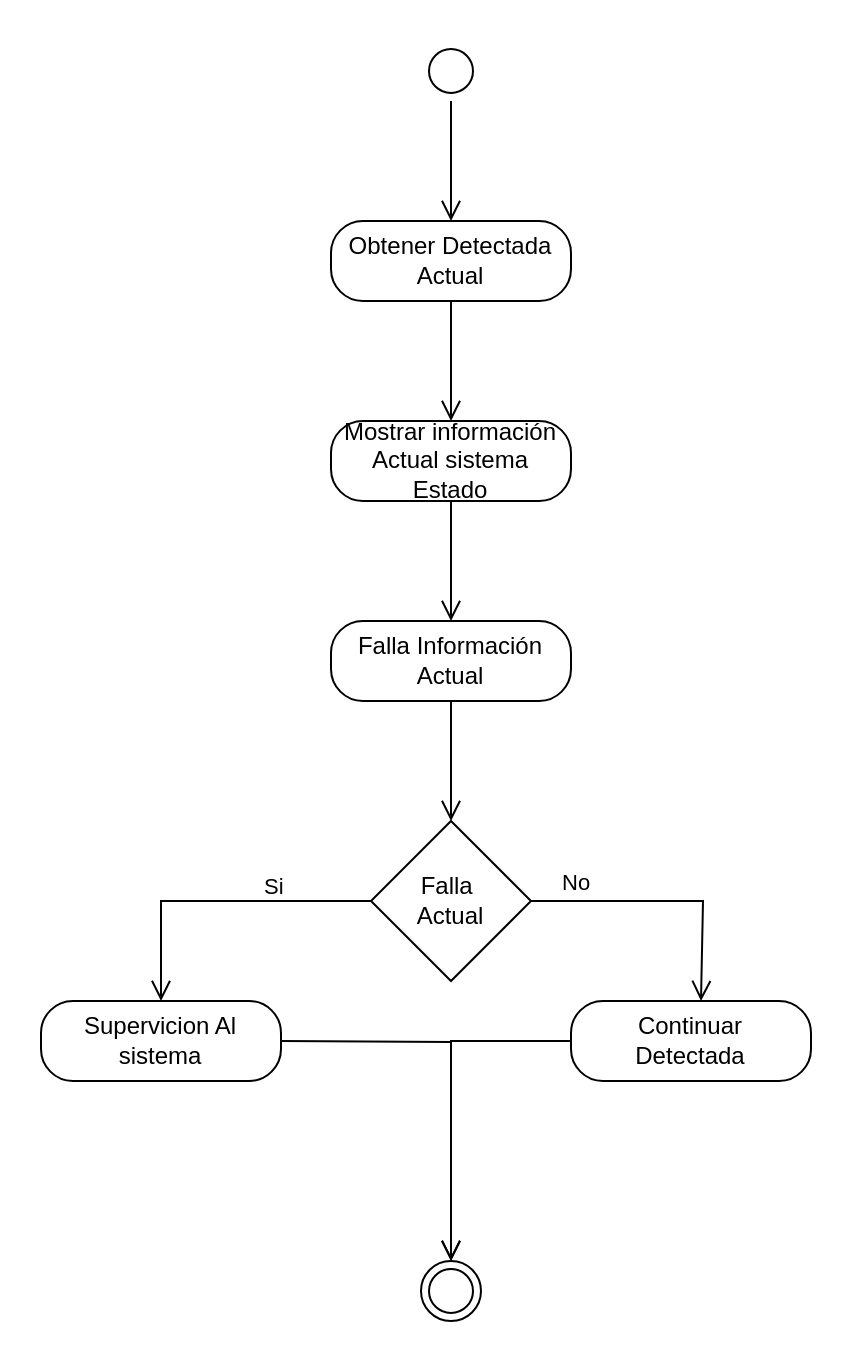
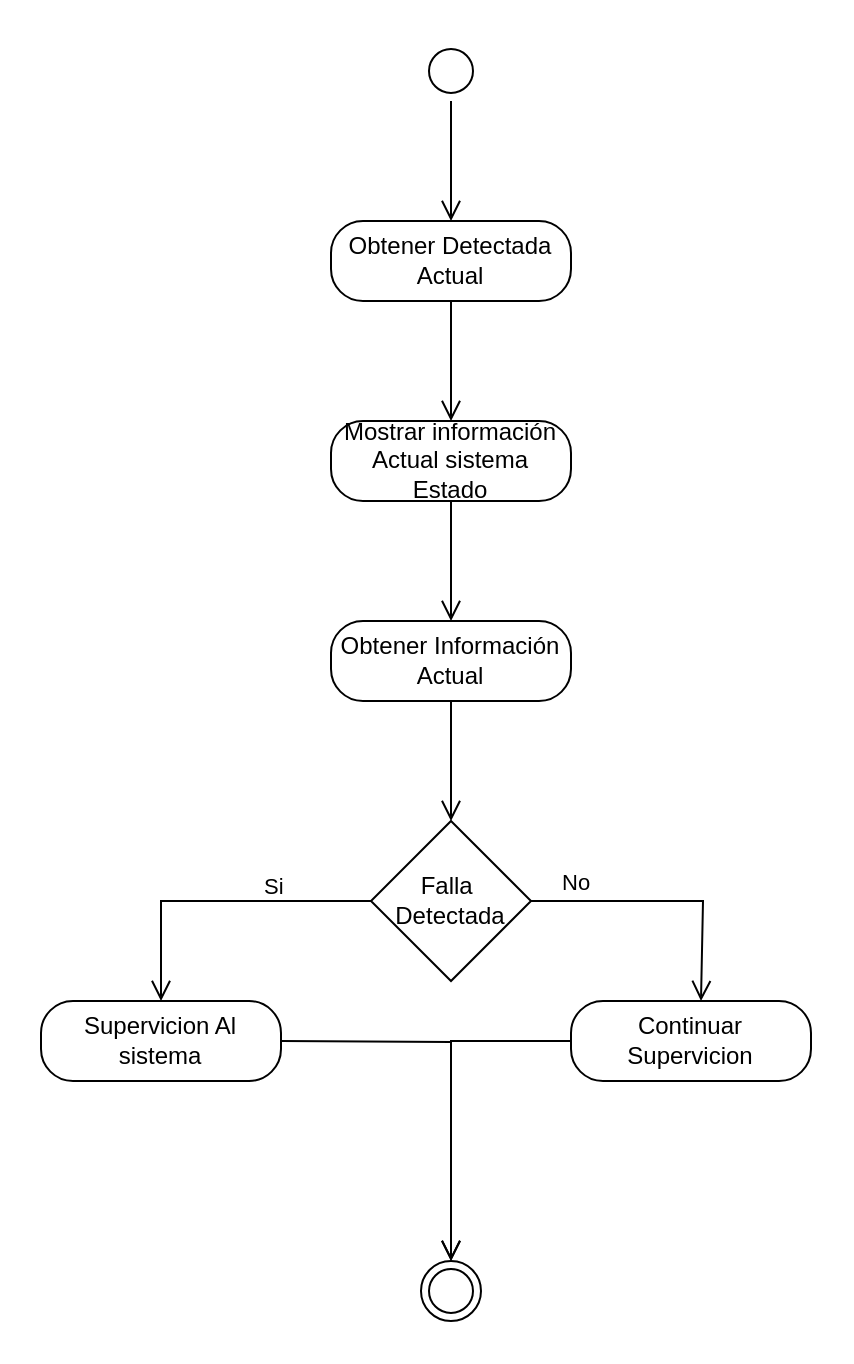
  <mxCell id="0" />
  <mxCell id="1" parent="0" />
  <mxCell id="2" value="" style="ellipse;html=1;shape=startState;" vertex="1" parent="1"><mxGeometry x="210" y="20" width="30" height="30" as="geometry" /></mxCell>
  <mxCell id="3" value="" style="edgeStyle=orthogonalEdgeStyle;html=1;verticalAlign=bottom;endArrow=open;endSize=8;rounded=0;" edge="1" parent="1" source="2"><mxGeometry relative="1" as="geometry"><mxPoint x="225" y="110" as="targetPoint" /></mxGeometry></mxCell>
  <mxCell id="4" value="Obtener Detectada Actual" style="rounded=1;whiteSpace=wrap;html=1;arcSize=40;" vertex="1" parent="1"><mxGeometry x="165" y="110" width="120" height="40" as="geometry" /></mxCell>
  <mxCell id="5" value="" style="edgeStyle=orthogonalEdgeStyle;html=1;verticalAlign=bottom;endArrow=open;endSize=8;rounded=0;" edge="1" parent="1" source="4"><mxGeometry relative="1" as="geometry"><mxPoint x="225" y="210" as="targetPoint" /></mxGeometry></mxCell>
  <mxCell id="6" value="Mostrar información&lt;div&gt;Actual sistema Estado&lt;/div&gt;" style="rounded=1;whiteSpace=wrap;html=1;arcSize=40;" vertex="1" parent="1"><mxGeometry x="165" y="210" width="120" height="40" as="geometry" /></mxCell>
  <mxCell id="7" value="" style="edgeStyle=orthogonalEdgeStyle;html=1;verticalAlign=bottom;endArrow=open;endSize=8;rounded=0;" edge="1" parent="1" source="6"><mxGeometry relative="1" as="geometry"><mxPoint x="225" y="310" as="targetPoint" /></mxGeometry></mxCell>
- <mxCell id="8" value="Falla Información&lt;div&gt;Actual&lt;/div&gt;" style="rounded=1;whiteSpace=wrap;html=1;arcSize=40;" vertex="1" parent="1"><mxGeometry x="165" y="310" width="120" height="40" as="geometry" /></mxCell>
+ <mxCell id="8" value="Obtener Información&lt;div&gt;Actual&lt;/div&gt;" style="rounded=1;whiteSpace=wrap;html=1;arcSize=40;" vertex="1" parent="1"><mxGeometry x="165" y="310" width="120" height="40" as="geometry" /></mxCell>
  <mxCell id="9" value="" style="edgeStyle=orthogonalEdgeStyle;html=1;verticalAlign=bottom;endArrow=open;endSize=8;rounded=0;" edge="1" parent="1" source="8"><mxGeometry relative="1" as="geometry"><mxPoint x="225" y="410" as="targetPoint" /></mxGeometry></mxCell>
- <mxCell id="10" value="Falla&amp;nbsp;&lt;div&gt;Actual&lt;/div&gt;" style="rhombus;whiteSpace=wrap;html=1;" vertex="1" parent="1"><mxGeometry x="185" y="410" width="80" height="80" as="geometry" /></mxCell>
+ <mxCell id="10" value="Falla&amp;nbsp;&lt;div&gt;Detectada&lt;/div&gt;" style="rhombus;whiteSpace=wrap;html=1;" vertex="1" parent="1"><mxGeometry x="185" y="410" width="80" height="80" as="geometry" /></mxCell>
  <mxCell id="11" value="No" style="edgeStyle=orthogonalEdgeStyle;html=1;align=left;verticalAlign=bottom;endArrow=open;endSize=8;rounded=0;" edge="1" parent="1" source="10"><mxGeometry x="-0.794" relative="1" as="geometry"><mxPoint x="350" y="500" as="targetPoint" /><Array as="points"><mxPoint x="351" y="450" /></Array><mxPoint as="offset" /></mxGeometry></mxCell>
  <mxCell id="12" value="Si" style="edgeStyle=orthogonalEdgeStyle;html=1;align=left;verticalAlign=top;endArrow=open;endSize=8;rounded=0;exitX=0;exitY=0.5;exitDx=0;exitDy=0;" edge="1" parent="1" source="10"><mxGeometry x="-0.29" y="-20" relative="1" as="geometry"><mxPoint x="80" y="500" as="targetPoint" /><Array as="points"><mxPoint x="80" y="450" /></Array><mxPoint as="offset" /></mxGeometry></mxCell>
  <mxCell id="13" value="Supervicion Al sistema" style="rounded=1;whiteSpace=wrap;html=1;arcSize=40;" vertex="1" parent="1"><mxGeometry x="20" y="500" width="120" height="40" as="geometry" /></mxCell>
  <mxCell id="14" value="" style="edgeStyle=orthogonalEdgeStyle;html=1;verticalAlign=bottom;endArrow=open;endSize=8;rounded=0;entryX=0.5;entryY=0;entryDx=0;entryDy=0;" edge="1" parent="1" target="17"><mxGeometry relative="1" as="geometry"><mxPoint x="80" y="600" as="targetPoint" /><mxPoint x="140" y="520" as="sourcePoint" /></mxGeometry></mxCell>
- <mxCell id="15" value="Continuar&lt;div&gt;Detectada&lt;/div&gt;" style="rounded=1;whiteSpace=wrap;html=1;arcSize=40;" vertex="1" parent="1"><mxGeometry x="285" y="500" width="120" height="40" as="geometry" /></mxCell>
+ <mxCell id="15" value="Continuar&lt;div&gt;Supervicion&lt;/div&gt;" style="rounded=1;whiteSpace=wrap;html=1;arcSize=40;" vertex="1" parent="1"><mxGeometry x="285" y="500" width="120" height="40" as="geometry" /></mxCell>
  <mxCell id="16" value="" style="edgeStyle=orthogonalEdgeStyle;html=1;verticalAlign=bottom;endArrow=open;endSize=8;rounded=0;entryX=0.5;entryY=0;entryDx=0;entryDy=0;" edge="1" parent="1" source="15" target="17"><mxGeometry relative="1" as="geometry"><mxPoint x="345" y="600" as="targetPoint" /></mxGeometry></mxCell>
  <mxCell id="17" value="" style="ellipse;html=1;shape=endState;" vertex="1" parent="1"><mxGeometry x="210" y="630" width="30" height="30" as="geometry" /></mxCell>
